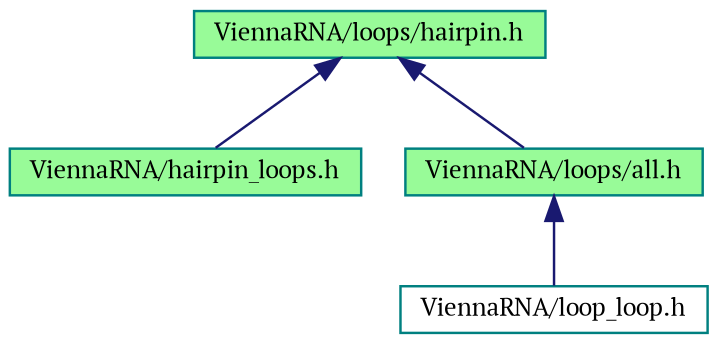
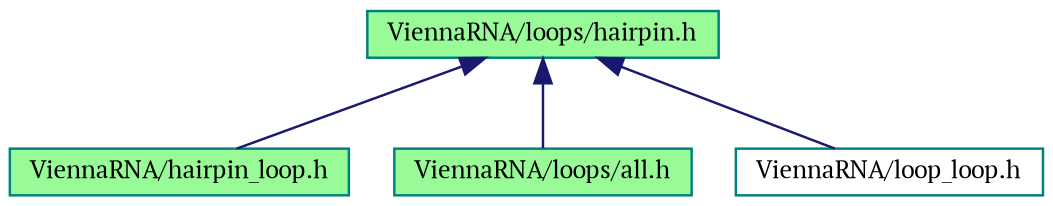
  digraph {
    fontname="PT Serif"
    node [color=teal fillcolor=palegreen fontname="PT Serif" fontsize=10 shape=record style=filled]
    edge [color=midnightblue dir=back fontname="PT Serif" fontsize=10 labelfontname=Helvetica labelfontsize=10 style=solid]
    n1 [fontcolor=black height=0.2 label="ViennaRNA/loops/hairpin.h" width=0.4]
-   n2 [height=0.2 label="ViennaRNA/hairpin_loops.h" width=0.4]
+   n2 [height=0.2 label="ViennaRNA/hairpin_loop.h" width=0.4]
    n3 [height=0.2 label="ViennaRNA/loops/all.h" width=0.4]
    n4 [fillcolor=white height=0.2 label="ViennaRNA/loop_loop.h" width=0.4]
    n1 -> n2
    n1 -> n3
-   n3 -> n4
+   n1 -> n4
  }
